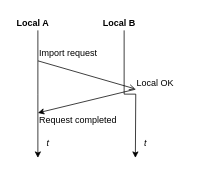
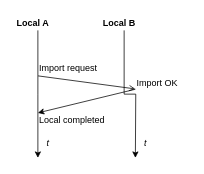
  <mxCell id="0" />
  <mxCell id="1" parent="0" />
  <mxCell id="2" style="edgeStyle=orthogonalEdgeStyle;rounded=0;orthogonalLoop=1;jettySize=auto;html=1;" edge="1" parent="1" source="3"><mxGeometry relative="1" as="geometry"><mxPoint x="50" y="210" as="targetPoint" /></mxGeometry></mxCell>
  <mxCell id="3" value="Local A" style="text;html=1;align=left;verticalAlign=middle;resizable=0;points=[];autosize=1;fontStyle=1" parent="1" vertex="1"><mxGeometry x="20" y="20" width="60" height="20" as="geometry" /></mxCell>
  <mxCell id="4" style="edgeStyle=orthogonalEdgeStyle;rounded=0;orthogonalLoop=1;jettySize=auto;html=1;" edge="1" parent="1" source="5"><mxGeometry relative="1" as="geometry"><mxPoint x="180" y="210" as="targetPoint" /></mxGeometry></mxCell>
  <mxCell id="5" value="Local B" style="text;html=1;align=left;verticalAlign=middle;resizable=0;points=[];autosize=1;fontStyle=1" parent="1" vertex="1"><mxGeometry x="135" y="20" width="60" height="20" as="geometry" /></mxCell>
  <mxCell id="6" value="&lt;i&gt;t&lt;/i&gt;" style="text;html=1;align=left;verticalAlign=middle;resizable=0;points=[];autosize=1;" parent="1" vertex="1"><mxGeometry x="60" y="180" width="20" height="20" as="geometry" /></mxCell>
  <mxCell id="7" value="&lt;i&gt;t&lt;/i&gt;" style="text;html=1;align=left;verticalAlign=middle;resizable=0;points=[];autosize=1;" parent="1" vertex="1"><mxGeometry x="190" y="180" width="20" height="20" as="geometry" /></mxCell>
  <mxCell id="8" style="rounded=0;orthogonalLoop=1;jettySize=auto;html=1;exitX=0.003;exitY=1.034;exitDx=0;exitDy=0;exitPerimeter=0;entryX=-0.002;entryY=0.903;entryDx=0;entryDy=0;entryPerimeter=0;endArrow=open;" parent="1" source="9" target="11" edge="1"><mxGeometry relative="1" as="geometry"><mxPoint x="49" y="81" as="sourcePoint" /><mxPoint x="170" y="107" as="targetPoint" /></mxGeometry></mxCell>
- <mxCell id="9" value="Import request" style="text;html=1;align=left;verticalAlign=middle;resizable=0;points=[];autosize=1;" parent="1" vertex="1"><mxGeometry x="50" y="60" width="90" height="20" as="geometry" /></mxCell>
+ <mxCell id="9" value="Import request" style="text;html=1;align=left;verticalAlign=middle;resizable=0;points=[];autosize=1;" parent="1" vertex="1"><mxGeometry x="50" y="80" width="90" height="20" as="geometry" /></mxCell>
  <mxCell id="10" style="edgeStyle=none;rounded=0;orthogonalLoop=1;jettySize=auto;html=1;" parent="1" source="11" edge="1"><mxGeometry relative="1" as="geometry"><mxPoint x="50" y="150" as="targetPoint" /></mxGeometry></mxCell>
- <mxCell id="11" value="Local OK" style="text;html=1;align=left;verticalAlign=middle;resizable=0;points=[];autosize=1;" parent="1" vertex="1"><mxGeometry x="180" y="100" width="70" height="20" as="geometry" /></mxCell>
- <mxCell id="12" value="Request completed" style="text;html=1;align=left;verticalAlign=middle;resizable=0;points=[];autosize=1;" vertex="1" parent="1"><mxGeometry x="50" y="150" width="120" height="20" as="geometry" /></mxCell>
+ <mxCell id="11" value="Import OK" style="text;html=1;align=left;verticalAlign=middle;resizable=0;points=[];autosize=1;" parent="1" vertex="1"><mxGeometry x="180" y="100" width="70" height="20" as="geometry" /></mxCell>
+ <mxCell id="12" value="Local completed" style="text;html=1;align=left;verticalAlign=middle;resizable=0;points=[];autosize=1;" vertex="1" parent="1"><mxGeometry x="50" y="150" width="120" height="20" as="geometry" /></mxCell>
